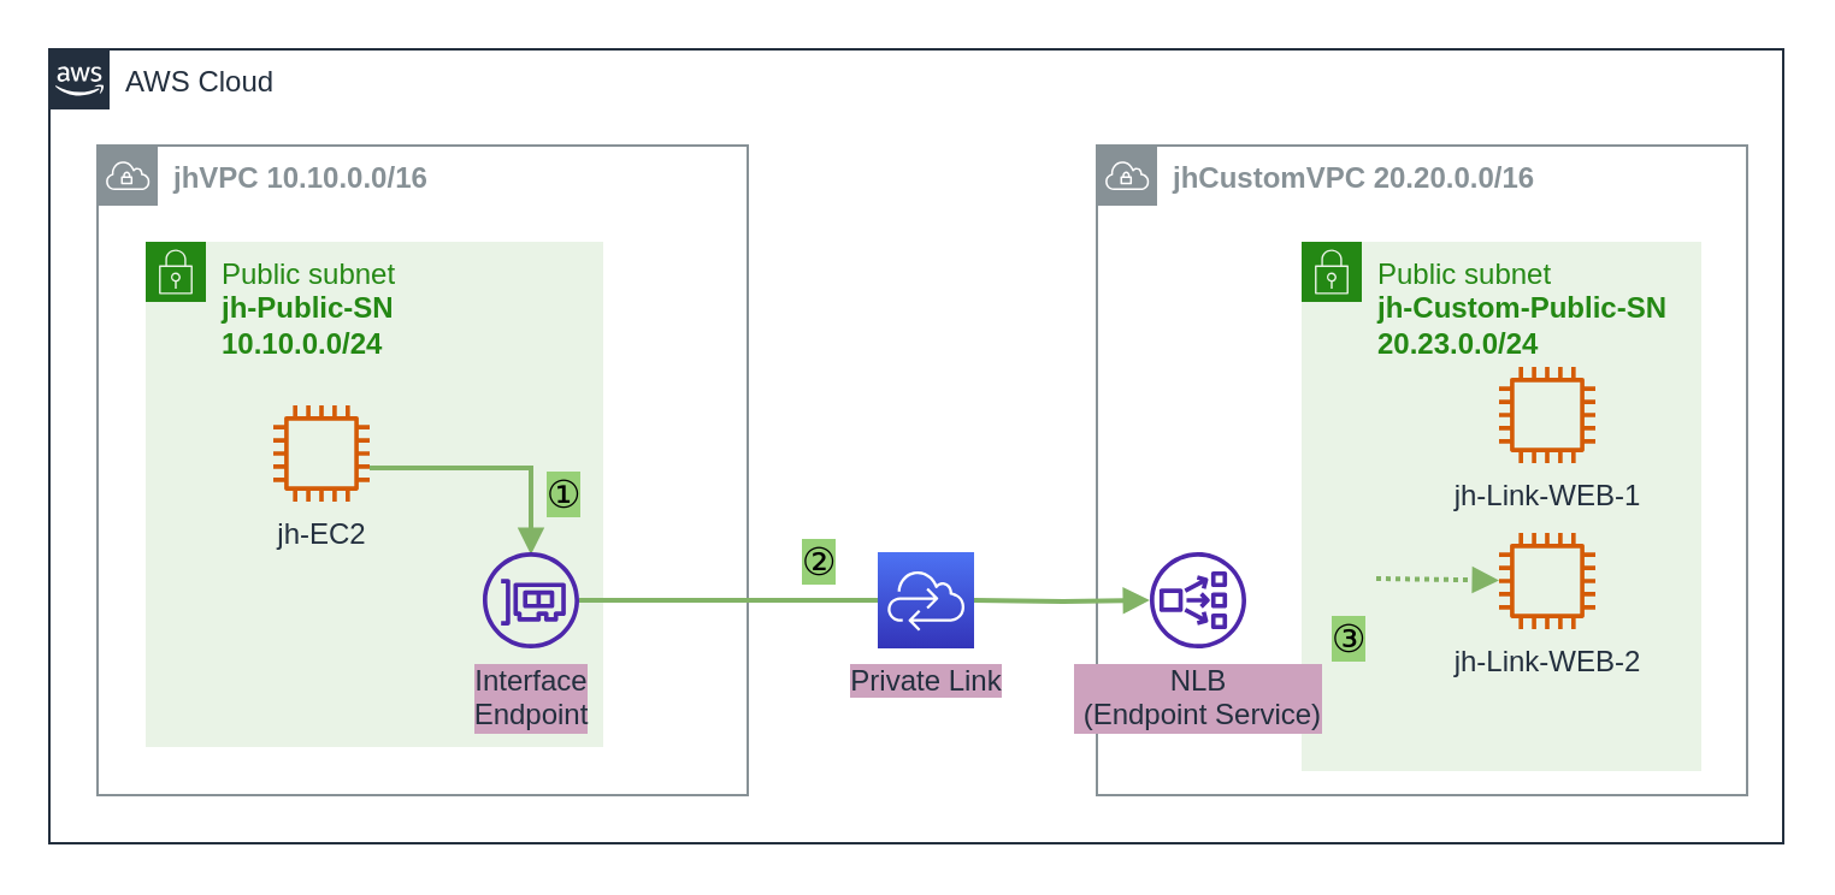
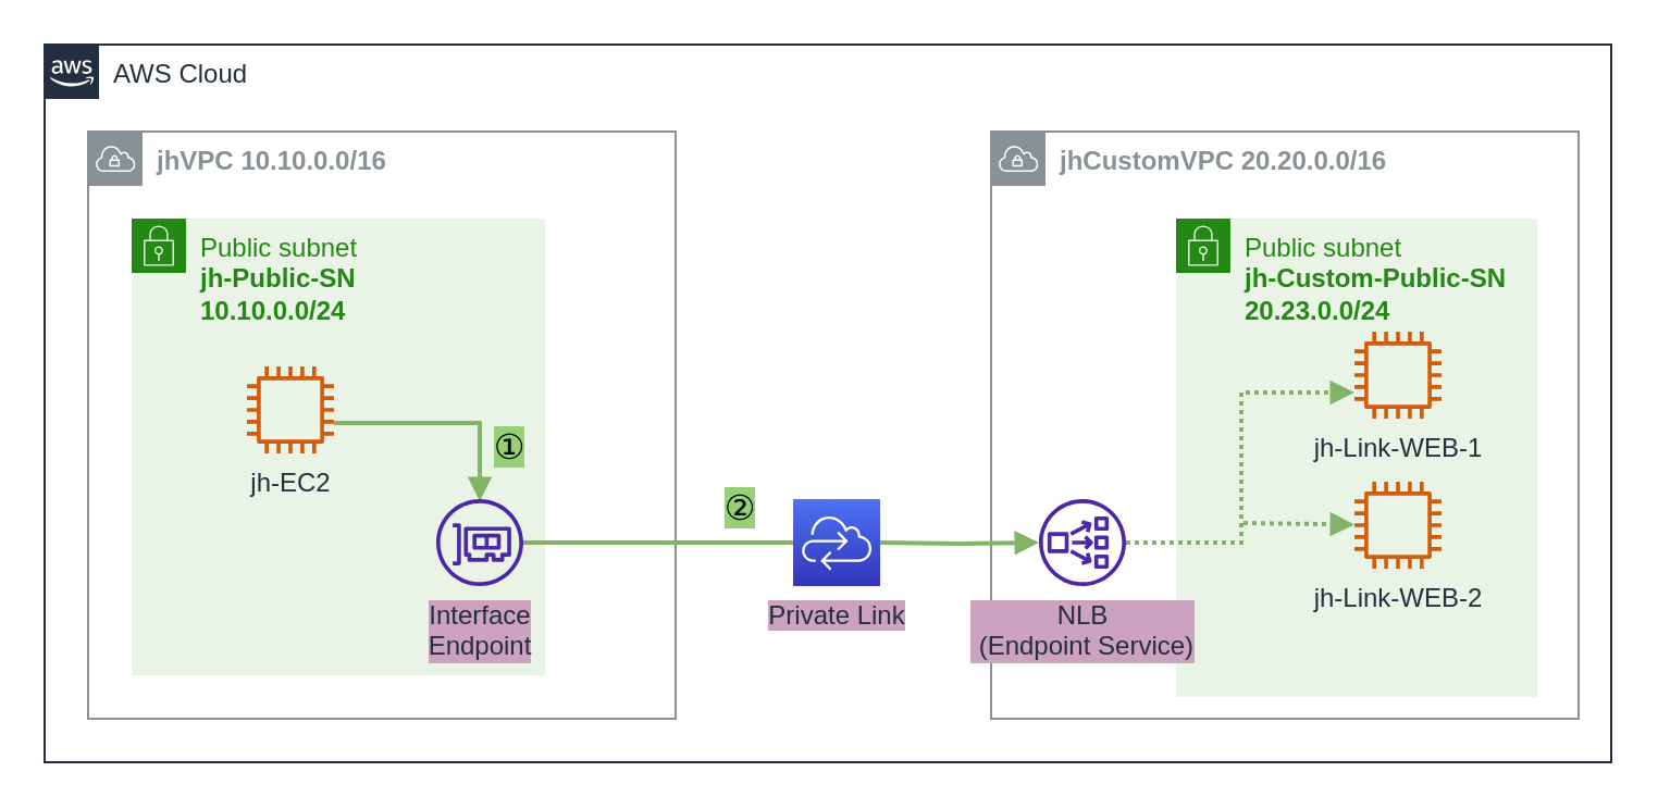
  <mxCell id="0" />
  <mxCell id="1" parent="0" />
  <mxCell id="2" value="AWS Cloud" style="points=[[0,0],[0.25,0],[0.5,0],[0.75,0],[1,0],[1,0.25],[1,0.5],[1,0.75],[1,1],[0.75,1],[0.5,1],[0.25,1],[0,1],[0,0.75],[0,0.5],[0,0.25]];outlineConnect=0;gradientColor=none;html=1;whiteSpace=wrap;fontSize=12;fontStyle=0;container=1;pointerEvents=0;collapsible=0;recursiveResize=0;shape=mxgraph.aws4.group;grIcon=mxgraph.aws4.group_aws_cloud_alt;strokeColor=#232F3E;fillColor=none;verticalAlign=top;align=left;spacingLeft=30;fontColor=#232F3E;dashed=0;" parent="1" vertex="1"><mxGeometry x="20" y="20" width="720" height="330" as="geometry" /></mxCell>
  <mxCell id="3" value="&lt;b&gt;jhVPC&lt;/b&gt; &lt;b&gt;10.10.0.0/16&lt;/b&gt;" style="sketch=0;outlineConnect=0;gradientColor=none;html=1;whiteSpace=wrap;fontSize=12;fontStyle=0;shape=mxgraph.aws4.group;grIcon=mxgraph.aws4.group_vpc;strokeColor=#879196;fillColor=none;verticalAlign=top;align=left;spacingLeft=30;fontColor=#879196;dashed=0;" parent="2" vertex="1"><mxGeometry x="20" y="40" width="270" height="270" as="geometry" /></mxCell>
  <mxCell id="4" value="Public subnet&amp;nbsp;&lt;b&gt;&lt;br&gt;jh-Public-SN&lt;/b&gt;&lt;br&gt;&lt;b&gt;10.10.0.0/24&lt;/b&gt;" style="points=[[0,0],[0.25,0],[0.5,0],[0.75,0],[1,0],[1,0.25],[1,0.5],[1,0.75],[1,1],[0.75,1],[0.5,1],[0.25,1],[0,1],[0,0.75],[0,0.5],[0,0.25]];outlineConnect=0;gradientColor=none;html=1;whiteSpace=wrap;fontSize=12;fontStyle=0;container=1;pointerEvents=0;collapsible=0;recursiveResize=0;shape=mxgraph.aws4.group;grIcon=mxgraph.aws4.group_security_group;grStroke=0;strokeColor=#248814;fillColor=#E9F3E6;verticalAlign=top;align=left;spacingLeft=30;fontColor=#248814;dashed=0;" parent="2" vertex="1"><mxGeometry x="40" y="80" width="190" height="210" as="geometry" /></mxCell>
  <mxCell id="5" style="edgeStyle=orthogonalEdgeStyle;rounded=0;orthogonalLoop=1;jettySize=auto;html=1;strokeColor=#82b366;strokeWidth=2;fontColor=#000000;endArrow=block;endFill=1;fillColor=#d5e8d4;" parent="4" edge="1"><mxGeometry relative="1" as="geometry"><mxPoint x="93" y="94" as="sourcePoint" /><mxPoint x="160" y="130" as="targetPoint" /><Array as="points"><mxPoint x="160" y="94" /></Array></mxGeometry></mxCell>
  <mxCell id="6" value="jh-EC2" style="sketch=0;outlineConnect=0;fontColor=#232F3E;gradientColor=none;fillColor=#D45B07;strokeColor=none;dashed=0;verticalLabelPosition=bottom;verticalAlign=top;align=center;html=1;fontSize=12;fontStyle=0;aspect=fixed;pointerEvents=1;shape=mxgraph.aws4.instance2;" parent="4" vertex="1"><mxGeometry x="53" y="68" width="40" height="40" as="geometry" /></mxCell>
  <mxCell id="7" value="Interface&lt;br&gt;Endpoint" style="sketch=0;outlineConnect=0;fontColor=#232F3E;gradientColor=none;fillColor=#4D27AA;strokeColor=none;dashed=0;verticalLabelPosition=bottom;verticalAlign=top;align=center;html=1;fontSize=12;fontStyle=0;aspect=fixed;pointerEvents=1;shape=mxgraph.aws4.elastic_network_interface;labelBackgroundColor=#CDA2BE;" parent="4" vertex="1"><mxGeometry x="140" y="129" width="40" height="40" as="geometry" /></mxCell>
  <mxCell id="8" value="①" style="text;html=1;strokeColor=none;fillColor=none;align=center;verticalAlign=middle;whiteSpace=wrap;rounded=0;fontSize=16;labelBackgroundColor=#97D077;" parent="4" vertex="1"><mxGeometry x="154" y="90" width="40" height="30" as="geometry" /></mxCell>
  <mxCell id="9" value="&lt;b&gt;jhCustomVPC 20.20.0.0/16&lt;/b&gt;" style="sketch=0;outlineConnect=0;gradientColor=none;html=1;whiteSpace=wrap;fontSize=12;fontStyle=0;shape=mxgraph.aws4.group;grIcon=mxgraph.aws4.group_vpc;strokeColor=#879196;fillColor=none;verticalAlign=top;align=left;spacingLeft=30;fontColor=#879196;dashed=0;" parent="2" vertex="1"><mxGeometry x="435" y="40" width="270" height="270" as="geometry" /></mxCell>
  <mxCell id="10" value="Public subnet&amp;nbsp;&lt;b&gt;&lt;br&gt;jh-Custom-Public-SN&lt;/b&gt;&lt;br&gt;&lt;b&gt;20.23.0.0/24&lt;/b&gt;" style="points=[[0,0],[0.25,0],[0.5,0],[0.75,0],[1,0],[1,0.25],[1,0.5],[1,0.75],[1,1],[0.75,1],[0.5,1],[0.25,1],[0,1],[0,0.75],[0,0.5],[0,0.25]];outlineConnect=0;gradientColor=none;html=1;whiteSpace=wrap;fontSize=12;fontStyle=0;container=1;pointerEvents=0;collapsible=0;recursiveResize=0;shape=mxgraph.aws4.group;grIcon=mxgraph.aws4.group_security_group;grStroke=0;strokeColor=#248814;fillColor=#E9F3E6;verticalAlign=top;align=left;spacingLeft=30;fontColor=#248814;dashed=0;" parent="2" vertex="1"><mxGeometry x="520" y="80" width="166" height="220" as="geometry" /></mxCell>
  <mxCell id="11" value="jh-Link-WEB-1" style="sketch=0;outlineConnect=0;fontColor=#232F3E;gradientColor=none;fillColor=#D45B07;strokeColor=none;dashed=0;verticalLabelPosition=bottom;verticalAlign=top;align=center;html=1;fontSize=12;fontStyle=0;aspect=fixed;pointerEvents=1;shape=mxgraph.aws4.instance2;" parent="10" vertex="1"><mxGeometry x="82" y="52" width="40" height="40" as="geometry" /></mxCell>
  <mxCell id="12" value="jh-Link-WEB-2" style="sketch=0;outlineConnect=0;fontColor=#232F3E;gradientColor=none;fillColor=#D45B07;strokeColor=none;dashed=0;verticalLabelPosition=bottom;verticalAlign=top;align=center;html=1;fontSize=12;fontStyle=0;aspect=fixed;pointerEvents=1;shape=mxgraph.aws4.instance2;" parent="10" vertex="1"><mxGeometry x="82" y="121" width="40" height="40" as="geometry" /></mxCell>
+ <mxCell id="13" style="edgeStyle=orthogonalEdgeStyle;rounded=0;orthogonalLoop=1;jettySize=auto;html=1;strokeColor=#82b366;strokeWidth=2;fontColor=#000000;endArrow=block;endFill=1;fillColor=#d5e8d4;dashed=1;dashPattern=1 1;" parent="2" source="14" target="11" edge="1"><mxGeometry relative="1" as="geometry"><Array as="points"><mxPoint x="550" y="229" /><mxPoint x="550" y="160" /></Array></mxGeometry></mxCell>
  <mxCell id="14" value="NLB&lt;br&gt;&amp;nbsp;(Endpoint Service)" style="sketch=0;outlineConnect=0;fontColor=#232F3E;gradientColor=none;fillColor=#4D27AA;strokeColor=none;dashed=0;verticalLabelPosition=bottom;verticalAlign=top;align=center;html=1;fontSize=12;fontStyle=0;aspect=fixed;pointerEvents=1;shape=mxgraph.aws4.network_load_balancer;labelBackgroundColor=#CDA2BE;" parent="2" vertex="1"><mxGeometry x="457" y="209" width="40" height="40" as="geometry" /></mxCell>
  <mxCell id="15" style="edgeStyle=orthogonalEdgeStyle;rounded=0;orthogonalLoop=1;jettySize=auto;html=1;strokeColor=#82b366;strokeWidth=2;fontColor=#000000;endArrow=block;endFill=1;fillColor=#d5e8d4;" parent="2" target="14" edge="1"><mxGeometry relative="1" as="geometry"><mxPoint x="384" y="229" as="sourcePoint" /></mxGeometry></mxCell>
  <mxCell id="16" style="edgeStyle=orthogonalEdgeStyle;rounded=0;orthogonalLoop=1;jettySize=auto;html=1;strokeColor=#82b366;strokeWidth=2;fontColor=#000000;endArrow=none;endFill=0;fillColor=#d5e8d4;" parent="2" source="7" edge="1"><mxGeometry relative="1" as="geometry"><mxPoint x="344" y="229" as="targetPoint" /></mxGeometry></mxCell>
  <mxCell id="17" value="" style="endArrow=block;html=1;rounded=0;dashed=1;dashPattern=1 1;strokeColor=#82b366;strokeWidth=2;fontColor=#000000;endFill=1;fillColor=#d5e8d4;" parent="2" target="12" edge="1"><mxGeometry width="50" height="50" relative="1" as="geometry"><mxPoint x="551" y="220" as="sourcePoint" /><mxPoint x="490" y="340" as="targetPoint" /></mxGeometry></mxCell>
  <mxCell id="18" value="②" style="text;html=1;strokeColor=none;fillColor=none;align=center;verticalAlign=middle;whiteSpace=wrap;rounded=0;fontSize=16;labelBackgroundColor=#97D077;" parent="2" vertex="1"><mxGeometry x="300" y="200" width="40" height="25" as="geometry" /></mxCell>
- <mxCell id="19" value="③" style="text;html=1;strokeColor=none;fillColor=none;align=center;verticalAlign=middle;whiteSpace=wrap;rounded=0;fontSize=16;labelBackgroundColor=#97D077;" parent="2" vertex="1"><mxGeometry x="520" y="230" width="40" height="30" as="geometry" /></mxCell>
  <mxCell id="20" value="Private Link" style="sketch=0;points=[[0,0,0],[0.25,0,0],[0.5,0,0],[0.75,0,0],[1,0,0],[0,1,0],[0.25,1,0],[0.5,1,0],[0.75,1,0],[1,1,0],[0,0.25,0],[0,0.5,0],[0,0.75,0],[1,0.25,0],[1,0.5,0],[1,0.75,0]];outlineConnect=0;fontColor=#232F3E;gradientColor=#4D72F3;gradientDirection=north;fillColor=#3334B9;strokeColor=#ffffff;dashed=0;verticalLabelPosition=bottom;verticalAlign=top;align=center;html=1;fontSize=12;fontStyle=0;aspect=fixed;shape=mxgraph.aws4.resourceIcon;resIcon=mxgraph.aws4.cloud_control_api;rounded=0;shadow=0;labelBackgroundColor=#CDA2BE;" vertex="1" parent="2"><mxGeometry x="344" y="209" width="40" height="40" as="geometry" /></mxCell>
